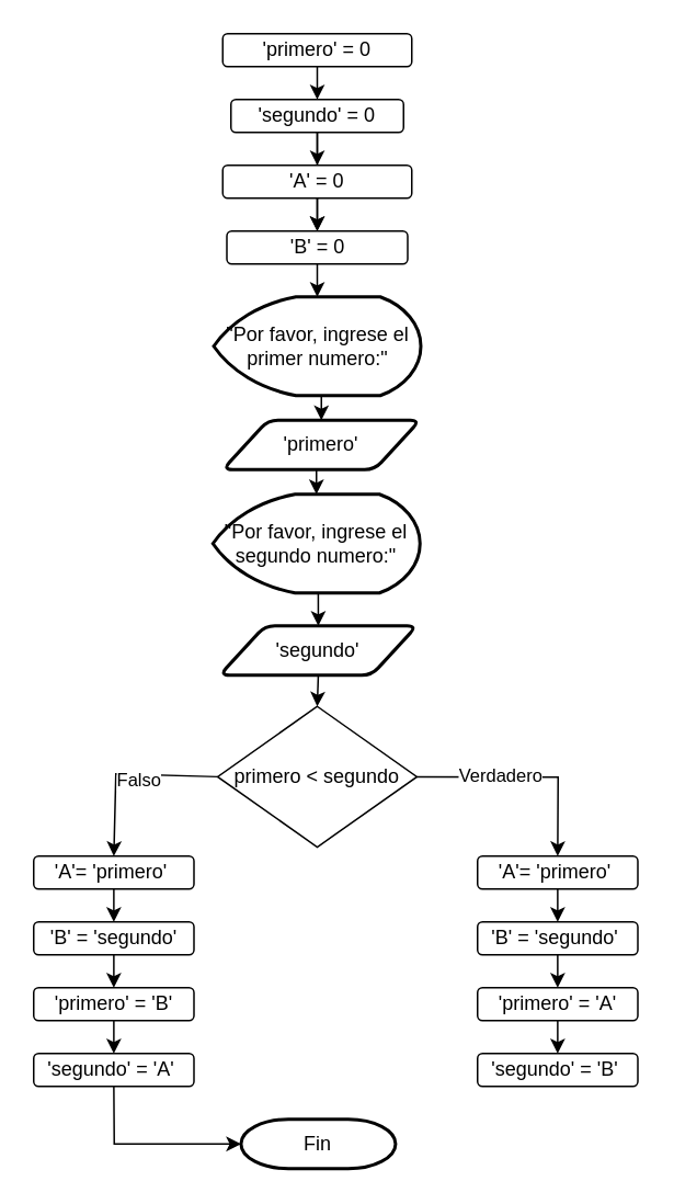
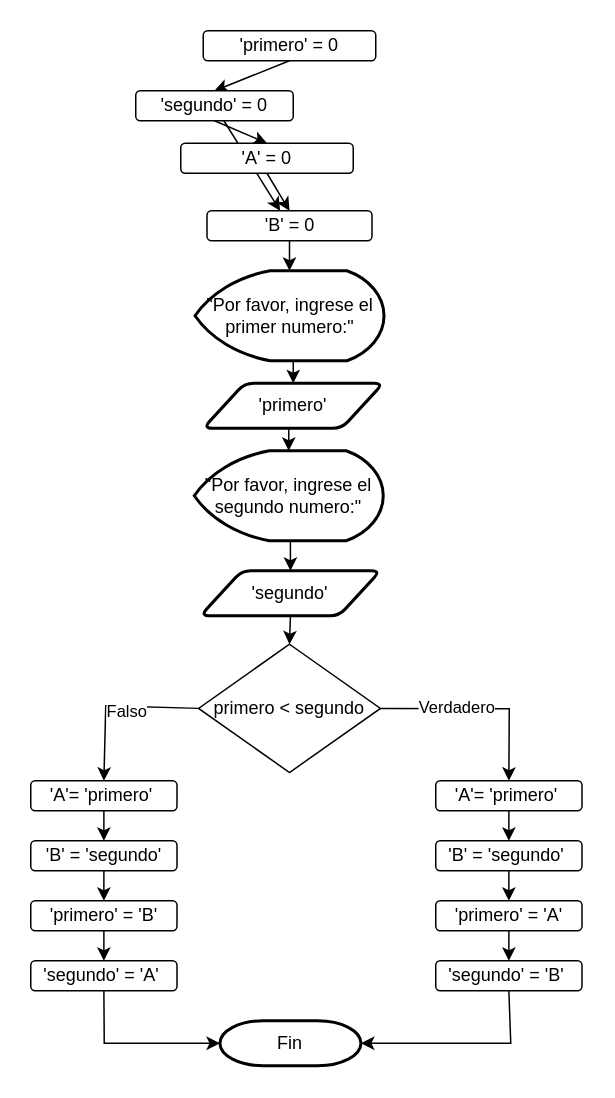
  <mxCell id="0" />
  <mxCell id="1" parent="0" />
  <mxCell id="2" style="edgeStyle=none;rounded=0;orthogonalLoop=1;jettySize=auto;html=1;exitX=0.5;exitY=1;exitDx=0;exitDy=0;entryX=0.5;entryY=0;entryDx=0;entryDy=0;" parent="1" source="3" target="6" edge="1"><mxGeometry relative="1" as="geometry" /></mxCell>
  <mxCell id="3" value="'primero' = 0" style="rounded=1;whiteSpace=wrap;html=1;" parent="1" vertex="1"><mxGeometry x="135" y="20" width="115" height="20" as="geometry" /></mxCell>
  <mxCell id="4" style="edgeStyle=none;rounded=0;orthogonalLoop=1;jettySize=auto;html=1;exitX=0.5;exitY=1;exitDx=0;exitDy=0;entryX=0.5;entryY=0;entryDx=0;entryDy=0;" parent="1" source="6" target="8" edge="1"><mxGeometry relative="1" as="geometry" /></mxCell>
  <mxCell id="5" value="" style="edgeStyle=none;rounded=0;orthogonalLoop=1;jettySize=auto;html=1;" parent="1" source="6" target="9" edge="1"><mxGeometry relative="1" as="geometry" /></mxCell>
- <mxCell id="6" value="'segundo' = 0" style="rounded=1;whiteSpace=wrap;html=1;" parent="1" vertex="1"><mxGeometry x="140" y="60" width="105" height="20" as="geometry" /></mxCell>
+ <mxCell id="6" value="'segundo' = 0" style="rounded=1;whiteSpace=wrap;html=1;" parent="1" vertex="1"><mxGeometry x="90" y="60" width="105" height="20" as="geometry" /></mxCell>
  <mxCell id="7" style="rounded=0;orthogonalLoop=1;jettySize=auto;html=1;exitX=0.5;exitY=1;exitDx=0;exitDy=0;entryX=0.5;entryY=0;entryDx=0;entryDy=0;" parent="1" source="8" target="9" edge="1"><mxGeometry relative="1" as="geometry" /></mxCell>
- <mxCell id="8" value="'A' = 0" style="rounded=1;whiteSpace=wrap;html=1;" parent="1" vertex="1"><mxGeometry x="135" y="100" width="115" height="20" as="geometry" /></mxCell>
+ <mxCell id="8" value="'A' = 0" style="rounded=1;whiteSpace=wrap;html=1;" parent="1" vertex="1"><mxGeometry x="120" y="95" width="115" height="20" as="geometry" /></mxCell>
  <mxCell id="9" value="'B' = 0" style="rounded=1;whiteSpace=wrap;html=1;" parent="1" vertex="1"><mxGeometry x="137.5" y="140" width="110" height="20" as="geometry" /></mxCell>
  <mxCell id="10" style="edgeStyle=orthogonalEdgeStyle;rounded=0;orthogonalLoop=1;jettySize=auto;html=1;exitX=0.5;exitY=1;exitDx=0;exitDy=0;exitPerimeter=0;entryX=0.5;entryY=0;entryDx=0;entryDy=0;" parent="1" source="11" target="40" edge="1"><mxGeometry relative="1" as="geometry" /></mxCell>
  <mxCell id="11" value="&quot;Por favor, ingrese el primer numero:&quot;" style="strokeWidth=2;html=1;shape=mxgraph.flowchart.display;whiteSpace=wrap;" parent="1" vertex="1"><mxGeometry x="129.5" y="180" width="126" height="60" as="geometry" /></mxCell>
  <mxCell id="12" style="edgeStyle=orthogonalEdgeStyle;rounded=0;orthogonalLoop=1;jettySize=auto;html=1;exitX=0.5;exitY=1;exitDx=0;exitDy=0;exitPerimeter=0;entryX=0.5;entryY=0;entryDx=0;entryDy=0;" parent="1" source="13" target="39" edge="1"><mxGeometry relative="1" as="geometry" /></mxCell>
  <mxCell id="13" value="&quot;Por favor, ingrese el segundo numero:&quot;" style="strokeWidth=2;html=1;shape=mxgraph.flowchart.display;whiteSpace=wrap;" parent="1" vertex="1"><mxGeometry x="129" y="300" width="126" height="60" as="geometry" /></mxCell>
  <mxCell id="14" style="edgeStyle=none;rounded=0;orthogonalLoop=1;jettySize=auto;html=1;exitX=0.5;exitY=1;exitDx=0;exitDy=0;entryX=0.5;entryY=0;entryDx=0;entryDy=0;entryPerimeter=0;" parent="1" source="9" target="11" edge="1"><mxGeometry relative="1" as="geometry" /></mxCell>
  <mxCell id="15" style="edgeStyle=none;rounded=0;orthogonalLoop=1;jettySize=auto;html=1;exitX=1;exitY=0.5;exitDx=0;exitDy=0;entryX=0.5;entryY=0;entryDx=0;entryDy=0;" parent="1" source="19" target="21" edge="1"><mxGeometry relative="1" as="geometry"><Array as="points"><mxPoint x="339" y="472" /></Array></mxGeometry></mxCell>
  <mxCell id="16" value="Verdadero" style="edgeLabel;html=1;align=center;verticalAlign=middle;resizable=0;points=[];" vertex="1" connectable="0" parent="15"><mxGeometry x="-0.255" y="1" relative="1" as="geometry"><mxPoint as="offset" /></mxGeometry></mxCell>
  <mxCell id="17" style="edgeStyle=none;rounded=0;orthogonalLoop=1;jettySize=auto;html=1;exitX=0;exitY=0.5;exitDx=0;exitDy=0;entryX=0.5;entryY=0;entryDx=0;entryDy=0;" parent="1" source="19" target="28" edge="1"><mxGeometry relative="1" as="geometry"><mxPoint x="70" y="530" as="targetPoint" /><Array as="points"><mxPoint x="70" y="470" /></Array></mxGeometry></mxCell>
  <mxCell id="18" value="Falso" style="edgeLabel;html=1;align=center;verticalAlign=middle;resizable=0;points=[];" vertex="1" connectable="0" parent="17"><mxGeometry x="-0.145" y="3" relative="1" as="geometry"><mxPoint as="offset" /></mxGeometry></mxCell>
  <mxCell id="19" value="primero &amp;lt; segundo" style="rhombus;whiteSpace=wrap;html=1;" parent="1" vertex="1"><mxGeometry x="131.88" y="429" width="121.25" height="85.5" as="geometry" /></mxCell>
  <mxCell id="20" style="edgeStyle=none;rounded=0;orthogonalLoop=1;jettySize=auto;html=1;exitX=0.5;exitY=1;exitDx=0;exitDy=0;entryX=0.5;entryY=0;entryDx=0;entryDy=0;" parent="1" source="21" target="23" edge="1"><mxGeometry relative="1" as="geometry" /></mxCell>
  <mxCell id="21" value="'A'= 'primero'&amp;nbsp;" style="rounded=1;whiteSpace=wrap;html=1;" parent="1" vertex="1"><mxGeometry x="290" y="520" width="97.5" height="20" as="geometry" /></mxCell>
  <mxCell id="22" style="edgeStyle=none;rounded=0;orthogonalLoop=1;jettySize=auto;html=1;exitX=0.5;exitY=1;exitDx=0;exitDy=0;entryX=0.5;entryY=0;entryDx=0;entryDy=0;" parent="1" source="23" target="25" edge="1"><mxGeometry relative="1" as="geometry" /></mxCell>
  <mxCell id="23" value="'B' = 'segundo'&amp;nbsp;" style="rounded=1;whiteSpace=wrap;html=1;" parent="1" vertex="1"><mxGeometry x="290" y="560" width="97.5" height="20" as="geometry" /></mxCell>
  <mxCell id="24" style="edgeStyle=none;rounded=0;orthogonalLoop=1;jettySize=auto;html=1;exitX=0.5;exitY=1;exitDx=0;exitDy=0;entryX=0.5;entryY=0;entryDx=0;entryDy=0;" parent="1" source="25" target="26" edge="1"><mxGeometry relative="1" as="geometry" /></mxCell>
  <mxCell id="25" value="'primero' = 'A'" style="rounded=1;whiteSpace=wrap;html=1;" parent="1" vertex="1"><mxGeometry x="290" y="600" width="97.5" height="20" as="geometry" /></mxCell>
  <mxCell id="26" value="'segundo' = 'B'&amp;nbsp;" style="rounded=1;whiteSpace=wrap;html=1;" parent="1" vertex="1"><mxGeometry x="290" y="640" width="97.5" height="20" as="geometry" /></mxCell>
  <mxCell id="27" style="edgeStyle=none;rounded=0;orthogonalLoop=1;jettySize=auto;html=1;exitX=0.5;exitY=1;exitDx=0;exitDy=0;entryX=0.5;entryY=0;entryDx=0;entryDy=0;" parent="1" source="28" target="30" edge="1"><mxGeometry relative="1" as="geometry" /></mxCell>
  <mxCell id="28" value="'A'= 'primero'&amp;nbsp;" style="rounded=1;whiteSpace=wrap;html=1;" parent="1" vertex="1"><mxGeometry x="20" y="520" width="97.5" height="20" as="geometry" /></mxCell>
  <mxCell id="29" style="edgeStyle=none;rounded=0;orthogonalLoop=1;jettySize=auto;html=1;exitX=0.5;exitY=1;exitDx=0;exitDy=0;entryX=0.5;entryY=0;entryDx=0;entryDy=0;" parent="1" source="30" target="32" edge="1"><mxGeometry relative="1" as="geometry" /></mxCell>
  <mxCell id="30" value="'B' = 'segundo'" style="rounded=1;whiteSpace=wrap;html=1;" parent="1" vertex="1"><mxGeometry x="20" y="560" width="97.5" height="20" as="geometry" /></mxCell>
  <mxCell id="31" style="edgeStyle=none;rounded=0;orthogonalLoop=1;jettySize=auto;html=1;exitX=0.5;exitY=1;exitDx=0;exitDy=0;entryX=0.5;entryY=0;entryDx=0;entryDy=0;" parent="1" source="32" target="33" edge="1"><mxGeometry relative="1" as="geometry"><mxPoint x="69" y="640" as="targetPoint" /></mxGeometry></mxCell>
  <mxCell id="32" value="'primero' = 'B'" style="rounded=1;whiteSpace=wrap;html=1;" parent="1" vertex="1"><mxGeometry x="20" y="600" width="97.5" height="20" as="geometry" /></mxCell>
  <mxCell id="33" value="'segundo' = 'A'&amp;nbsp;" style="rounded=1;whiteSpace=wrap;html=1;" parent="1" vertex="1"><mxGeometry x="20" y="640" width="97.5" height="20" as="geometry" /></mxCell>
  <mxCell id="34" style="edgeStyle=none;rounded=0;orthogonalLoop=1;jettySize=auto;html=1;exitX=0.5;exitY=1;exitDx=0;exitDy=0;" parent="1" source="33" target="33" edge="1"><mxGeometry relative="1" as="geometry" /></mxCell>
  <mxCell id="35" value="Fin" style="strokeWidth=2;html=1;shape=mxgraph.flowchart.terminator;whiteSpace=wrap;" parent="1" vertex="1"><mxGeometry x="146.13" y="680" width="94" height="30" as="geometry" /></mxCell>
  <mxCell id="36" style="edgeStyle=none;rounded=0;orthogonalLoop=1;jettySize=auto;html=1;exitX=0.5;exitY=1;exitDx=0;exitDy=0;entryX=0;entryY=0.5;entryDx=0;entryDy=0;entryPerimeter=0;" parent="1" source="33" target="35" edge="1"><mxGeometry relative="1" as="geometry"><Array as="points"><mxPoint x="69" y="695" /></Array></mxGeometry></mxCell>
+ <mxCell id="37" style="edgeStyle=none;rounded=0;orthogonalLoop=1;jettySize=auto;html=1;exitX=0.5;exitY=1;exitDx=0;exitDy=0;entryX=1;entryY=0.5;entryDx=0;entryDy=0;entryPerimeter=0;" parent="1" source="26" target="35" edge="1"><mxGeometry relative="1" as="geometry"><Array as="points"><mxPoint x="340" y="695" /></Array></mxGeometry></mxCell>
  <mxCell id="38" style="edgeStyle=orthogonalEdgeStyle;rounded=0;orthogonalLoop=1;jettySize=auto;html=1;exitX=0.5;exitY=1;exitDx=0;exitDy=0;entryX=0.5;entryY=0;entryDx=0;entryDy=0;" parent="1" source="39" target="19" edge="1"><mxGeometry relative="1" as="geometry" /></mxCell>
  <mxCell id="39" value="'segundo'" style="shape=parallelogram;html=1;strokeWidth=2;perimeter=parallelogramPerimeter;whiteSpace=wrap;rounded=1;arcSize=12;size=0.23;" parent="1" vertex="1"><mxGeometry x="133.13" y="380" width="120" height="30" as="geometry" /></mxCell>
  <mxCell id="40" value="'primero'" style="shape=parallelogram;html=1;strokeWidth=2;perimeter=parallelogramPerimeter;whiteSpace=wrap;rounded=1;arcSize=12;size=0.23;" parent="1" vertex="1"><mxGeometry x="135" y="255" width="120" height="30" as="geometry" /></mxCell>
  <mxCell id="41" style="edgeStyle=orthogonalEdgeStyle;rounded=0;orthogonalLoop=1;jettySize=auto;html=1;exitX=0.5;exitY=1;exitDx=0;exitDy=0;entryX=0.5;entryY=0;entryDx=0;entryDy=0;entryPerimeter=0;" parent="1" source="40" target="13" edge="1"><mxGeometry relative="1" as="geometry" /></mxCell>
